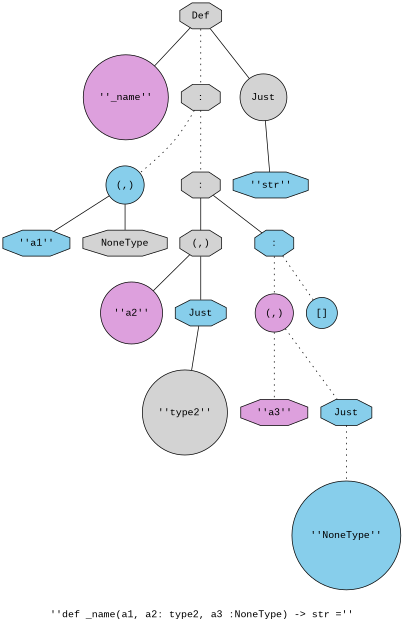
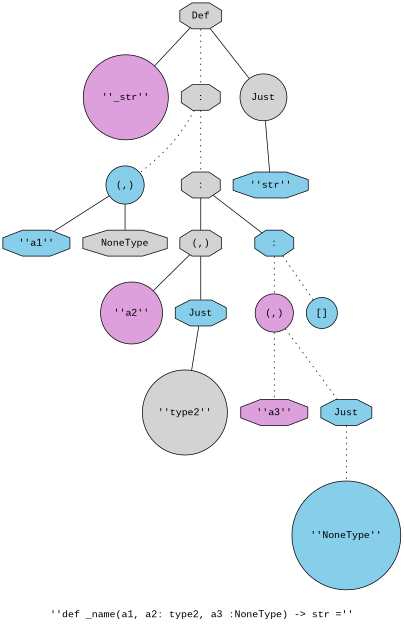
  graph {
    fontname="Liberation Mono"
    label="''def _name(a1, a2: type2, a3 :NoneType) -> str =''"
    node [fillcolor=skyblue fontname="Liberation Mono" shape=octagon style=filled]
    edge [fontname="Liberation Mono" style=solid]
    n1 [fillcolor=lightgrey label=Def]
-   n2 [fillcolor=plum label="''_name''" shape=circle]
+   n2 [fillcolor=plum label="''_str''" shape=circle]
    n3 [fillcolor=lightgrey label=":"]
    n4 [fillcolor=lightgrey label=Just shape=circle]
    n5 [label="(,)" shape=circle]
    n6 [fillcolor=lightgrey label=":"]
    n7 [label="''str''"]
    n8 [label="''a1''"]
    n9 [fillcolor=lightgrey label=NoneType]
    n10 [fillcolor=lightgrey label="(,)"]
    n11 [label=":"]
    n12 [fillcolor=plum label="''a2''" shape=circle]
    n13 [label=Just]
    n14 [fillcolor=plum label="(,)" shape=circle]
    n15 [label="[]" shape=circle]
    n16 [fillcolor=lightgrey label="''type2''" shape=circle]
    n17 [fillcolor=plum label="''a3''"]
    n18 [label=Just]
    n19 [label="''NoneType''" shape=circle]
    n1 -- n2
    n1 -- n3 [style=dotted]
    n1 -- n4
    n3 -- n5 [style=dotted]
    n3 -- n6 [style=dotted]
    n4 -- n7
    n5 -- n8
    n5 -- n9
    n6 -- n10
    n6 -- n11
    n10 -- n12
    n10 -- n13
    n11 -- n14 [style=dotted]
    n11 -- n15 [style=dotted]
    n13 -- n16
    n14 -- n17 [style=dotted]
    n14 -- n18 [style=dotted]
    n18 -- n19 [style=dotted]
  }
